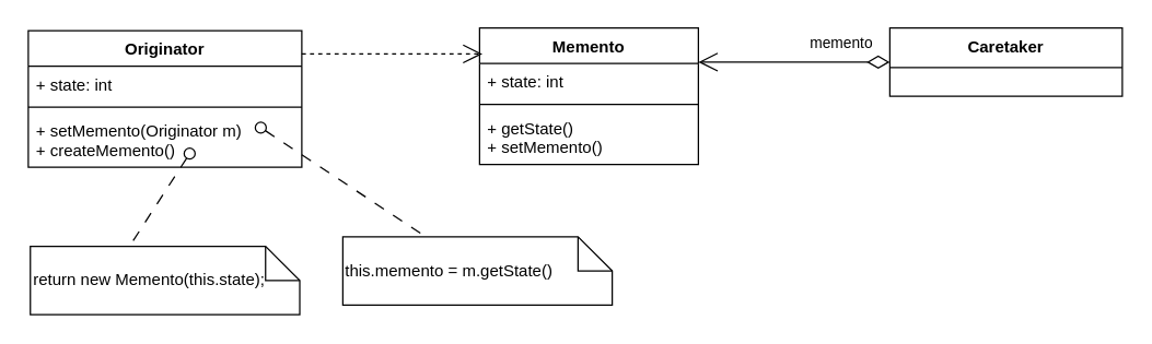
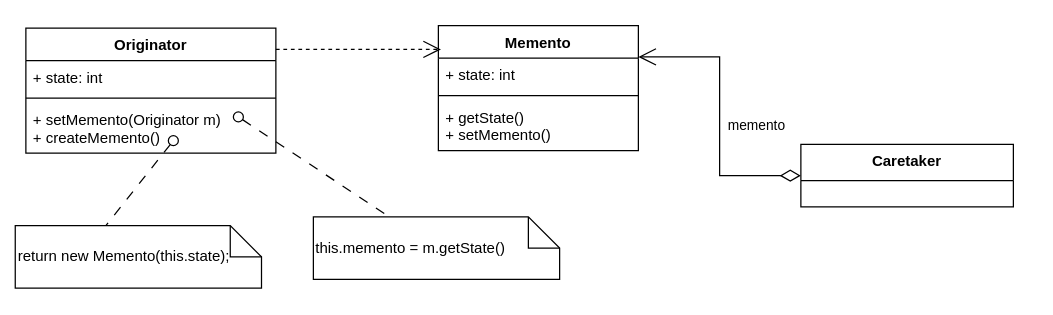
  <mxCell id="0" />
  <mxCell id="1" parent="0" />
- <mxCell id="2" value="&lt;div&gt;return new Memento(this.state);&lt;/div&gt;" style="shape=note2;boundedLbl=1;whiteSpace=wrap;html=1;size=25;verticalAlign=middle;align=left;labelPosition=center;verticalLabelPosition=middle;" parent="1" vertex="1"><mxGeometry x="21.5" y="180" width="197" height="50" as="geometry" /></mxCell>
+ <mxCell id="2" value="&lt;div&gt;return new Memento(this.state);&lt;/div&gt;" style="shape=note2;boundedLbl=1;whiteSpace=wrap;html=1;size=25;verticalAlign=middle;align=left;labelPosition=center;verticalLabelPosition=middle;" parent="1" vertex="1"><mxGeometry x="11.5" y="180" width="197" height="50" as="geometry" /></mxCell>
  <mxCell id="3" value="" style="html=1;verticalAlign=bottom;labelBackgroundColor=none;startArrow=oval;startFill=0;startSize=8;endArrow=none;rounded=0;dashed=1;dashPattern=8 8;entryX=0;entryY=0;entryDx=72.5;entryDy=0;entryPerimeter=0;exitX=0.544;exitY=0.387;exitDx=0;exitDy=0;exitPerimeter=0;" parent="1" target="2" edge="1"><mxGeometry x="-0.055" y="19" relative="1" as="geometry"><mxPoint x="137.98" y="111.997" as="sourcePoint" /><mxPoint x="240.5" y="170" as="targetPoint" /><mxPoint x="-1" as="offset" /></mxGeometry></mxCell>
  <mxCell id="4" value="memento" style="endArrow=open;html=1;endSize=12;startArrow=diamondThin;startSize=14;startFill=0;edgeStyle=orthogonalEdgeStyle;align=left;verticalAlign=bottom;rounded=0;entryX=1;entryY=0.25;entryDx=0;entryDy=0;exitX=0;exitY=0.5;exitDx=0;exitDy=0;" parent="1" source="5" target="10" edge="1"><mxGeometry x="-0.143" y="-5" relative="1" as="geometry"><mxPoint x="334" y="58.5" as="sourcePoint" /><mxPoint x="540" y="234.5" as="targetPoint" /><mxPoint as="offset" /></mxGeometry></mxCell>
- <mxCell id="5" value="Caretaker" style="swimlane;fontStyle=1;align=center;verticalAlign=top;childLayout=stackLayout;horizontal=1;startSize=29;horizontalStack=0;resizeParent=1;resizeParentMax=0;resizeLast=0;collapsible=1;marginBottom=0;" parent="1" vertex="1"><mxGeometry x="650" y="20" width="170" height="50" as="geometry" /></mxCell>
+ <mxCell id="5" value="Caretaker" style="swimlane;fontStyle=1;align=center;verticalAlign=top;childLayout=stackLayout;horizontal=1;startSize=29;horizontalStack=0;resizeParent=1;resizeParentMax=0;resizeLast=0;collapsible=1;marginBottom=0;" parent="1" vertex="1"><mxGeometry x="640" y="115" width="170" height="50" as="geometry" /></mxCell>
  <mxCell id="6" value="Originator" style="swimlane;fontStyle=1;align=center;verticalAlign=top;childLayout=stackLayout;horizontal=1;startSize=26;horizontalStack=0;resizeParent=1;resizeParentMax=0;resizeLast=0;collapsible=1;marginBottom=0;whiteSpace=wrap;html=1;" vertex="1" parent="1"><mxGeometry x="20" y="22" width="200" height="100" as="geometry" /></mxCell>
  <mxCell id="7" value="+ state: int" style="text;strokeColor=none;fillColor=none;align=left;verticalAlign=top;spacingLeft=4;spacingRight=4;overflow=hidden;rotatable=0;points=[[0,0.5],[1,0.5]];portConstraint=eastwest;whiteSpace=wrap;html=1;" vertex="1" parent="6"><mxGeometry y="26" width="200" height="26" as="geometry" /></mxCell>
  <mxCell id="8" value="" style="line;strokeWidth=1;fillColor=none;align=left;verticalAlign=middle;spacingTop=-1;spacingLeft=3;spacingRight=3;rotatable=0;labelPosition=right;points=[];portConstraint=eastwest;strokeColor=inherit;" vertex="1" parent="6"><mxGeometry y="52" width="200" height="8" as="geometry" /></mxCell>
  <mxCell id="9" value="+ setMemento(Originator m)&lt;br style=&quot;border-color: var(--border-color); padding: 0px; margin: 0px;&quot;&gt;&lt;span style=&quot;&quot;&gt;+ createMemento()&lt;/span&gt;" style="text;strokeColor=none;fillColor=none;align=left;verticalAlign=top;spacingLeft=4;spacingRight=4;overflow=hidden;rotatable=0;points=[[0,0.5],[1,0.5]];portConstraint=eastwest;whiteSpace=wrap;html=1;" vertex="1" parent="6"><mxGeometry y="60" width="200" height="40" as="geometry" /></mxCell>
  <mxCell id="10" value="Memento" style="swimlane;fontStyle=1;align=center;verticalAlign=top;childLayout=stackLayout;horizontal=1;startSize=26;horizontalStack=0;resizeParent=1;resizeParentMax=0;resizeLast=0;collapsible=1;marginBottom=0;whiteSpace=wrap;html=1;" vertex="1" parent="1"><mxGeometry x="350" y="20" width="160" height="100" as="geometry" /></mxCell>
  <mxCell id="11" value="+ state: int" style="text;strokeColor=none;fillColor=none;align=left;verticalAlign=top;spacingLeft=4;spacingRight=4;overflow=hidden;rotatable=0;points=[[0,0.5],[1,0.5]];portConstraint=eastwest;whiteSpace=wrap;html=1;" vertex="1" parent="10"><mxGeometry y="26" width="160" height="26" as="geometry" /></mxCell>
  <mxCell id="12" value="" style="line;strokeWidth=1;fillColor=none;align=left;verticalAlign=middle;spacingTop=-1;spacingLeft=3;spacingRight=3;rotatable=0;labelPosition=right;points=[];portConstraint=eastwest;strokeColor=inherit;" vertex="1" parent="10"><mxGeometry y="52" width="160" height="8" as="geometry" /></mxCell>
  <mxCell id="13" value="+ getState()&lt;br style=&quot;border-color: var(--border-color); padding: 0px; margin: 0px;&quot;&gt;&lt;span style=&quot;&quot;&gt;+ setMemento()&lt;/span&gt;" style="text;strokeColor=none;fillColor=none;align=left;verticalAlign=top;spacingLeft=4;spacingRight=4;overflow=hidden;rotatable=0;points=[[0,0.5],[1,0.5]];portConstraint=eastwest;whiteSpace=wrap;html=1;" vertex="1" parent="10"><mxGeometry y="60" width="160" height="40" as="geometry" /></mxCell>
  <mxCell id="14" value="&lt;div&gt;this.memento = m.getState()&lt;/div&gt;" style="shape=note2;boundedLbl=1;whiteSpace=wrap;html=1;size=25;verticalAlign=middle;align=left;labelPosition=center;verticalLabelPosition=middle;" vertex="1" parent="1"><mxGeometry x="250" y="173" width="197" height="50" as="geometry" /></mxCell>
  <mxCell id="15" value="" style="html=1;verticalAlign=bottom;labelBackgroundColor=none;startArrow=oval;startFill=0;startSize=8;endArrow=none;rounded=0;dashed=1;dashPattern=8 8;exitX=0.85;exitY=0.45;exitDx=0;exitDy=0;exitPerimeter=0;" edge="1" parent="1" target="14"><mxGeometry x="-0.055" y="19" relative="1" as="geometry"><mxPoint x="190" y="93" as="sourcePoint" /><mxPoint x="73" y="220" as="targetPoint" /><mxPoint x="-1" as="offset" /></mxGeometry></mxCell>
  <mxCell id="16" value="" style="endArrow=open;endSize=12;dashed=1;html=1;rounded=0;exitX=1;exitY=0.17;exitDx=0;exitDy=0;exitPerimeter=0;entryX=0.013;entryY=0.19;entryDx=0;entryDy=0;entryPerimeter=0;" edge="1" parent="1" source="6" target="10"><mxGeometry x="0.049" y="48" width="160" relative="1" as="geometry"><mxPoint x="280" y="240" as="sourcePoint" /><mxPoint x="440" y="240" as="targetPoint" /><mxPoint as="offset" /></mxGeometry></mxCell>
